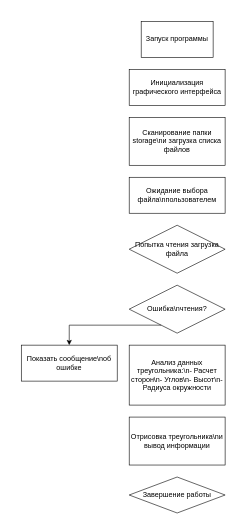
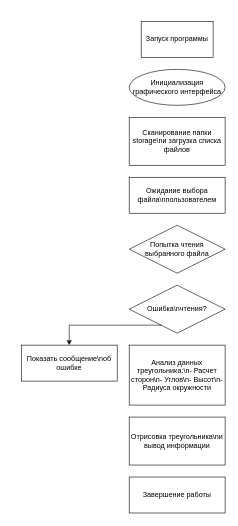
  <mxCell id="0" />
  <mxCell id="1" parent="0" />
  <mxCell id="2" value="Запуск программы" style="rounded=0;whiteSpace=wrap;html=1;" vertex="1" parent="1"><mxGeometry x="220" y="20" width="120" height="60" as="geometry" /></mxCell>
- <mxCell id="3" value="Инициализация графического интерфейса" style="rounded=0;whiteSpace=wrap;html=1;" vertex="1" parent="1"><mxGeometry x="200" y="100" width="160" height="60" as="geometry" /></mxCell>
+ <mxCell id="3" value="Инициализация графического интерфейса" style="ellipse;whiteSpace=wrap;html=1;" vertex="1" parent="1"><mxGeometry x="200" y="100" width="160" height="60" as="geometry" /></mxCell>
  <mxCell id="4" value="Сканирование папки storage\nи загрузка списка файлов" style="rounded=0;whiteSpace=wrap;html=1;" vertex="1" parent="1"><mxGeometry x="200" y="180" width="160" height="80" as="geometry" /></mxCell>
  <mxCell id="5" value="Ожидание выбора файла\nпользователем" style="rounded=0;whiteSpace=wrap;html=1;" vertex="1" parent="1"><mxGeometry x="200" y="280" width="160" height="60" as="geometry" /></mxCell>
- <mxCell id="6" value="Попытка чтения загрузка файла" style="rhombus;whiteSpace=wrap;html=1;" vertex="1" parent="1"><mxGeometry x="200" y="360" width="160" height="80" as="geometry" /></mxCell>
+ <mxCell id="6" value="Попытка чтения выбранного файла" style="rhombus;whiteSpace=wrap;html=1;" vertex="1" parent="1"><mxGeometry x="200" y="360" width="160" height="80" as="geometry" /></mxCell>
  <mxCell id="7" value="Ошибка\nчтения?" style="rhombus;whiteSpace=wrap;html=1;" vertex="1" parent="1"><mxGeometry x="200" y="460" width="160" height="80" as="geometry" /></mxCell>
  <mxCell id="8" value="Показать сообщение\nоб ошибке" style="rounded=0;whiteSpace=wrap;html=1;" vertex="1" parent="1"><mxGeometry x="20" y="560" width="160" height="60" as="geometry" /></mxCell>
  <mxCell id="9" value="Анализ данных треугольника:\n- Расчет сторон\n- Углов\n- Высот\n- Радиуса окружности" style="rounded=0;whiteSpace=wrap;html=1;" vertex="1" parent="1"><mxGeometry x="200" y="560" width="160" height="100" as="geometry" /></mxCell>
  <mxCell id="10" value="Отрисовка треугольника\nи вывод информации" style="rounded=0;whiteSpace=wrap;html=1;" vertex="1" parent="1"><mxGeometry x="200" y="680" width="160" height="80" as="geometry" /></mxCell>
- <mxCell id="11" value="Завершение работы" style="rhombus;whiteSpace=wrap;html=1;" vertex="1" parent="1"><mxGeometry x="200" y="780" width="160" height="60" as="geometry" /></mxCell>
+ <mxCell id="11" value="Завершение работы" style="rounded=0;whiteSpace=wrap;html=1;" vertex="1" parent="1"><mxGeometry x="200" y="780" width="160" height="60" as="geometry" /></mxCell>
  <mxCell id="12" style="edgeStyle=orthogonalEdgeStyle;rounded=0;html=1;entryX=0.5;entryY=0;exitX=0.5;exitY=1;" edge="1" parent="1" source="2" target="3" />
  <mxCell id="13" style="edgeStyle=orthogonalEdgeStyle;rounded=0;html=1;" edge="1" parent="1" source="3" target="4" />
  <mxCell id="14" style="edgeStyle=orthogonalEdgeStyle;rounded=0;html=1;" edge="1" parent="1" source="4" target="5" />
  <mxCell id="15" style="edgeStyle=orthogonalEdgeStyle;rounded=0;html=1;" edge="1" parent="1" source="5" target="6" />
  <mxCell id="16" style="edgeStyle=orthogonalEdgeStyle;rounded=0;html=1;" edge="1" parent="1" source="6" target="7" />
  <mxCell id="17" style="edgeStyle=orthogonalEdgeStyle;rounded=0;html=1;exitX=0.25;exitY=1;entryX=0.5;entryY=0;" edge="1" parent="1" source="7" target="8"><mxGeometry relative="1" as="geometry"><mxPoint x="120" y="560" as="targetPoint" /></mxGeometry></mxCell>
  <mxCell id="18" style="edgeStyle=orthogonalEdgeStyle;rounded=0;html=1;exitX=0.75;exitY=1;entryX=0.5;entryY=0;" edge="1" parent="1" source="7" target="9" />
  <mxCell id="19" style="edgeStyle=orthogonalEdgeStyle;rounded=0;html=1;" edge="1" parent="1" source="9" target="10" />
  <mxCell id="20" style="edgeStyle=orthogonalEdgeStyle;rounded=0;html=1;exitX=0.5;exitY=1;entryX=0.5;entryY=0;" edge="1" parent="1" source="10" target="11" />
  <mxCell id="21" style="edgeStyle=orthogonalEdgeStyle;rounded=0;html=1;exitX=0.5;exitY=1;entryX=0.5;entryY=0;dashed=1;" edge="1" parent="1" source="8" target="5" />
